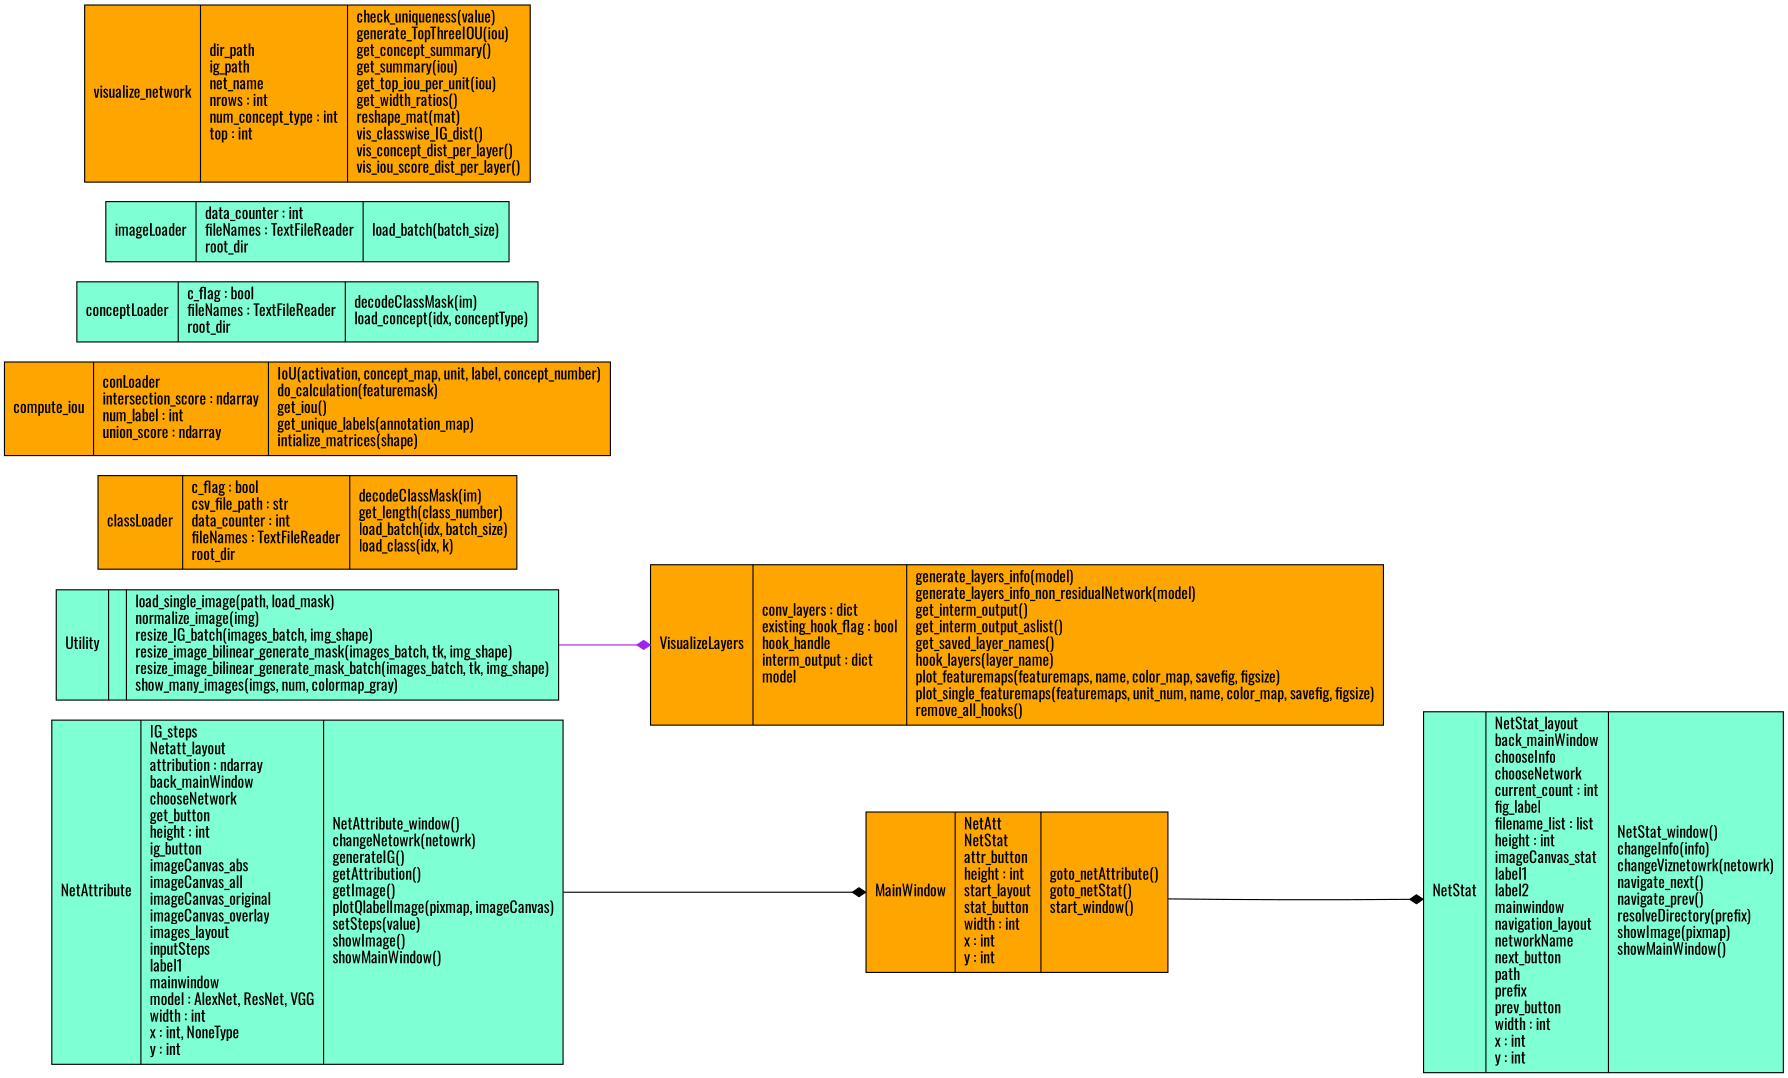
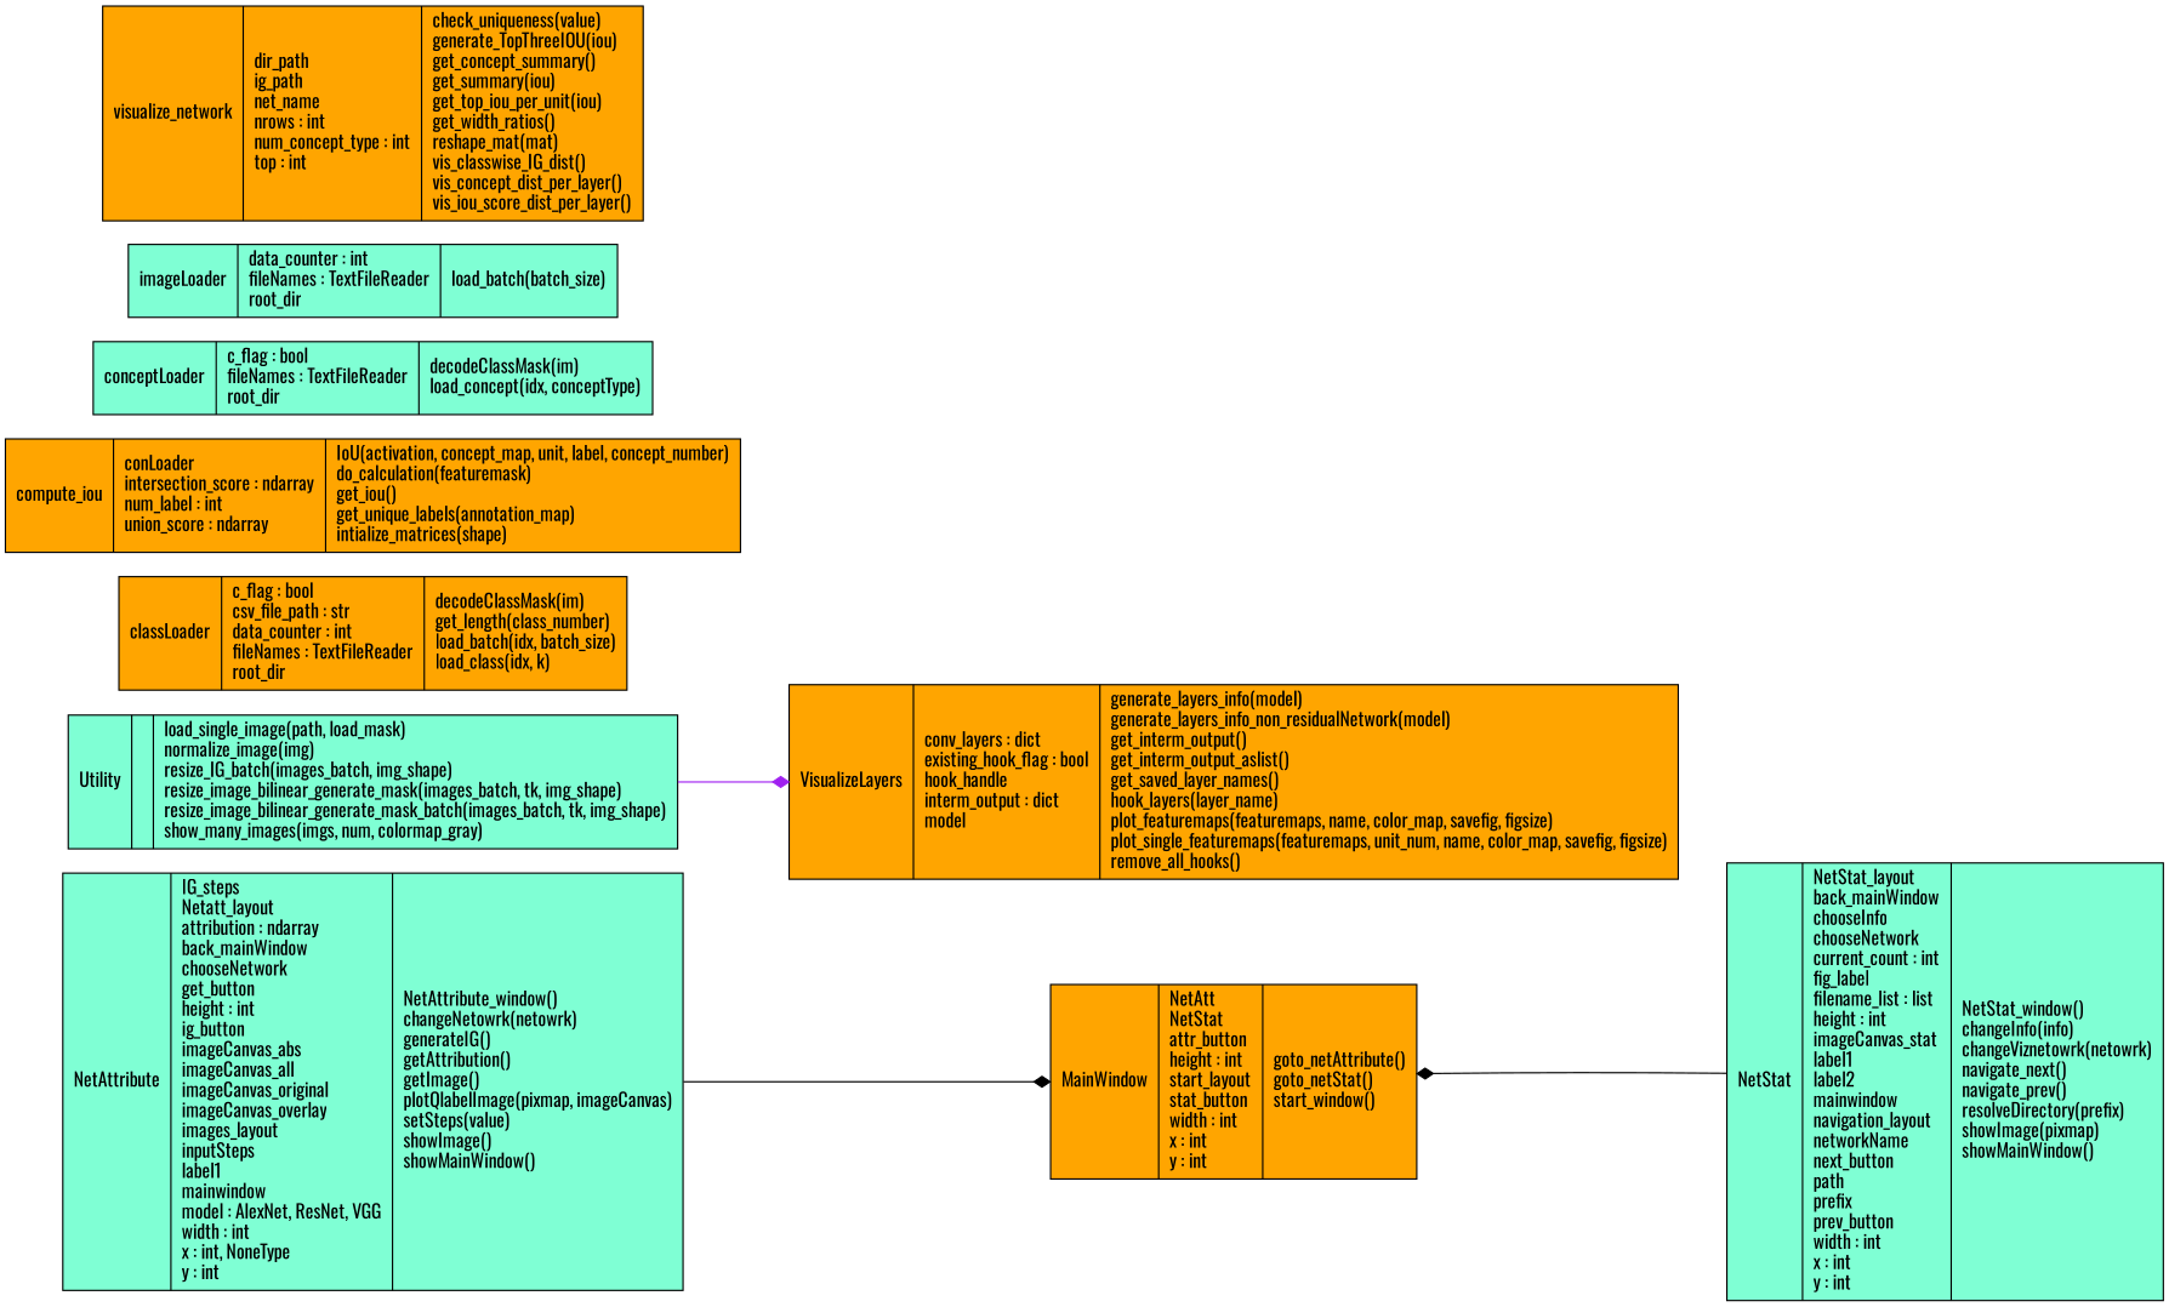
  digraph {
    fontname=Oswald
    rankdir=LR
    node [fillcolor=orange fontname=Oswald shape=record style=filled]
    edge [arrowhead=diamond arrowtail=none color=black fontcolor=green fontname=Oswald style=solid]
    n1 [label="{MainWindow|NetAtt\lNetStat\lattr_button\lheight : int\lstart_layout\lstat_button\lwidth : int\lx : int\ly : int\l|goto_netAttribute()\lgoto_netStat()\lstart_window()\l}"]
    n2 [fillcolor=aquamarine label="{NetAttribute|IG_steps\lNetatt_layout\lattribution : ndarray\lback_mainWindow\lchooseNetwork\lget_button\lheight : int\lig_button\limageCanvas_abs\limageCanvas_all\limageCanvas_original\limageCanvas_overlay\limages_layout\linputSteps\llabel1\lmainwindow\lmodel : AlexNet, ResNet, VGG\lwidth : int\lx : int, NoneType\ly : int\l|NetAttribute_window()\lchangeNetowrk(netowrk)\lgenerateIG()\lgetAttribution()\lgetImage()\lplotQlabelImage(pixmap, imageCanvas)\lsetSteps(value)\lshowImage()\lshowMainWindow()\l}"]
    n3 [fillcolor=aquamarine label="{NetStat|NetStat_layout\lback_mainWindow\lchooseInfo\lchooseNetwork\lcurrent_count : int\lfig_label\lfilename_list : list\lheight : int\limageCanvas_stat\llabel1\llabel2\lmainwindow\lnavigation_layout\lnetworkName\lnext_button\lpath\lprefix\lprev_button\lwidth : int\lx : int\ly : int\l|NetStat_window()\lchangeInfo(info)\lchangeViznetowrk(netowrk)\lnavigate_next()\lnavigate_prev()\lresolveDirectory(prefix)\lshowImage(pixmap)\lshowMainWindow()\l}"]
    n4 [fillcolor=aquamarine label="{Utility|\l|load_single_image(path, load_mask)\lnormalize_image(img)\lresize_IG_batch(images_batch, img_shape)\lresize_image_bilinear_generate_mask(images_batch, tk, img_shape)\lresize_image_bilinear_generate_mask_batch(images_batch, tk, img_shape)\lshow_many_images(imgs, num, colormap_gray)\l}"]
    n5 [label="{VisualizeLayers|conv_layers : dict\lexisting_hook_flag : bool\lhook_handle\linterm_output : dict\lmodel\l|generate_layers_info(model)\lgenerate_layers_info_non_residualNetwork(model)\lget_interm_output()\lget_interm_output_aslist()\lget_saved_layer_names()\lhook_layers(layer_name)\lplot_featuremaps(featuremaps, name, color_map, savefig, figsize)\lplot_single_featuremaps(featuremaps, unit_num, name, color_map, savefig, figsize)\lremove_all_hooks()\l}"]
    n6 [label="{classLoader|c_flag : bool\lcsv_file_path : str\ldata_counter : int\lfileNames : TextFileReader\lroot_dir\l|decodeClassMask(im)\lget_length(class_number)\lload_batch(idx, batch_size)\lload_class(idx, k)\l}"]
    n7 [label="{compute_iou|conLoader\lintersection_score : ndarray\lnum_label : int\lunion_score : ndarray\l|IoU(activation, concept_map, unit, label, concept_number)\ldo_calculation(featuremask)\lget_iou()\lget_unique_labels(annotation_map)\lintialize_matrices(shape)\l}"]
    n8 [fillcolor=aquamarine label="{conceptLoader|c_flag : bool\lfileNames : TextFileReader\lroot_dir\l|decodeClassMask(im)\lload_concept(idx, conceptType)\l}"]
    n9 [fillcolor=aquamarine label="{imageLoader|data_counter : int\lfileNames : TextFileReader\lroot_dir\l|load_batch(batch_size)\l}"]
    n10 [label="{visualize_network|dir_path\lig_path\lnet_name\lnrows : int\lnum_concept_type : int\ltop : int\l|check_uniqueness(value)\lgenerate_TopThreeIOU(iou)\lget_concept_summary()\lget_summary(iou)\lget_top_iou_per_unit(iou)\lget_width_ratios()\lreshape_mat(mat)\lvis_classwise_IG_dist()\lvis_concept_dist_per_layer()\lvis_iou_score_dist_per_layer()\l}"]
    n2 -> n1
-   n1 -> n3
+   n3 -> n1
    n4 -> n5 [color=purple]
  }
